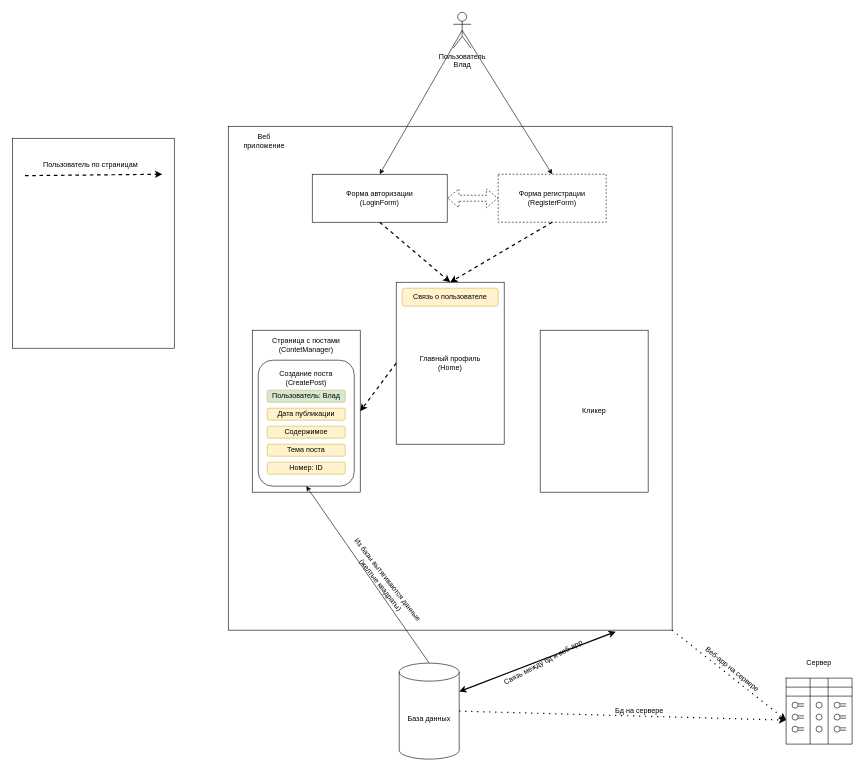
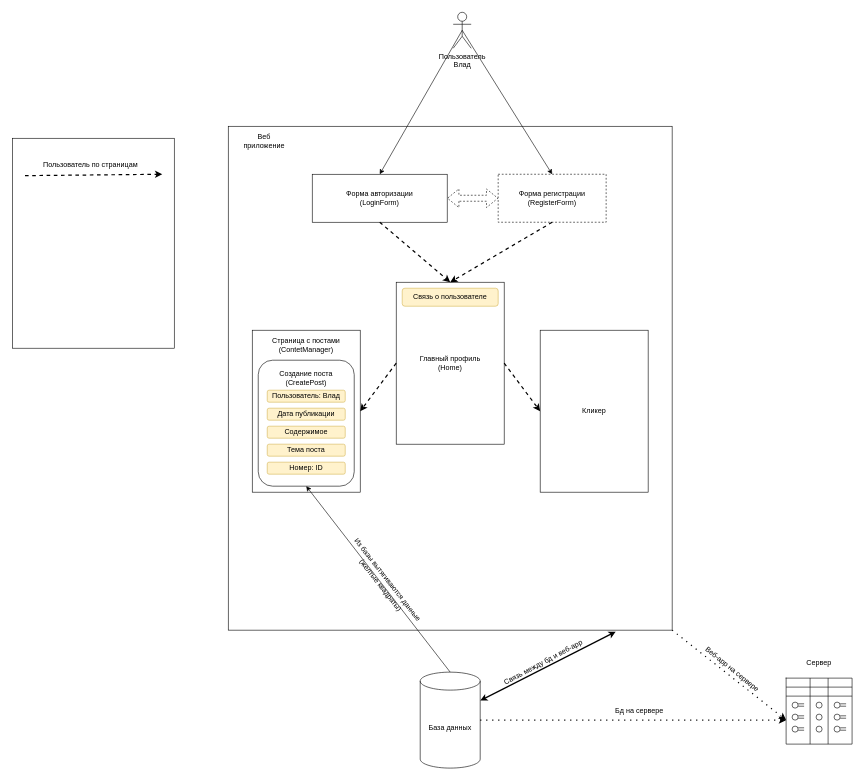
  <mxCell id="0" />
  <mxCell id="1" parent="0" />
  <mxCell id="2" value="" style="rounded=0;whiteSpace=wrap;html=1;" parent="1" vertex="1"><mxGeometry x="380" y="210" width="740" height="840" as="geometry" /></mxCell>
  <mxCell id="3" value="Главный профиль&lt;br&gt;&lt;div&gt;(Home)&lt;/div&gt;" style="rounded=0;whiteSpace=wrap;html=1;" parent="1" vertex="1"><mxGeometry x="660" y="470" width="180" height="270" as="geometry" /></mxCell>
  <mxCell id="4" value="&lt;div&gt;Форма авторизации&lt;br&gt;&lt;/div&gt;&lt;div&gt;(LoginForm)&lt;br&gt;&lt;/div&gt;" style="rounded=0;whiteSpace=wrap;html=1;" parent="1" vertex="1"><mxGeometry x="520" y="290" width="225" height="80" as="geometry" /></mxCell>
  <mxCell id="5" value="&lt;div&gt;Форма регистрации&lt;/div&gt;&lt;div&gt;(RegisterForm)&lt;br&gt;&lt;/div&gt;" style="rounded=0;whiteSpace=wrap;html=1;dashed=1;" parent="1" vertex="1"><mxGeometry x="830" y="290" width="180" height="80" as="geometry" /></mxCell>
  <mxCell id="6" value="" style="shape=flexArrow;endArrow=classic;startArrow=classic;html=1;rounded=0;exitX=1;exitY=0.5;exitDx=0;exitDy=0;entryX=0;entryY=0.5;entryDx=0;entryDy=0;dashed=1;" parent="1" source="4" target="5" edge="1"><mxGeometry width="100" height="100" relative="1" as="geometry"><mxPoint x="670" y="500" as="sourcePoint" /><mxPoint x="770" y="400" as="targetPoint" /></mxGeometry></mxCell>
  <mxCell id="7" value="" style="endArrow=classic;html=1;rounded=0;exitX=0.5;exitY=1;exitDx=0;exitDy=0;entryX=0.5;entryY=0;entryDx=0;entryDy=0;dashed=1;strokeWidth=2;" parent="1" source="4" target="3" edge="1"><mxGeometry width="50" height="50" relative="1" as="geometry"><mxPoint x="690" y="470" as="sourcePoint" /><mxPoint x="740" y="420" as="targetPoint" /></mxGeometry></mxCell>
  <mxCell id="8" value="" style="endArrow=classic;html=1;rounded=0;exitX=0.5;exitY=1;exitDx=0;exitDy=0;entryX=0.5;entryY=0;entryDx=0;entryDy=0;dashed=1;strokeWidth=2;" parent="1" source="5" target="3" edge="1"><mxGeometry width="50" height="50" relative="1" as="geometry"><mxPoint x="900" y="460" as="sourcePoint" /><mxPoint x="950" y="410" as="targetPoint" /></mxGeometry></mxCell>
  <mxCell id="9" value="Пользователь&lt;br&gt;Влад" style="shape=umlActor;verticalLabelPosition=bottom;verticalAlign=top;html=1;outlineConnect=0;" parent="1" vertex="1"><mxGeometry x="755" y="20" width="30" height="60" as="geometry" /></mxCell>
  <mxCell id="10" value="" style="endArrow=classic;html=1;rounded=0;exitX=0.5;exitY=0.5;exitDx=0;exitDy=0;exitPerimeter=0;entryX=0.5;entryY=0;entryDx=0;entryDy=0;" parent="1" source="9" target="4" edge="1"><mxGeometry width="50" height="50" relative="1" as="geometry"><mxPoint x="690" y="470" as="sourcePoint" /><mxPoint x="740" y="420" as="targetPoint" /></mxGeometry></mxCell>
  <mxCell id="11" value="" style="endArrow=classic;html=1;rounded=0;exitX=0.5;exitY=0.5;exitDx=0;exitDy=0;exitPerimeter=0;entryX=0.5;entryY=0;entryDx=0;entryDy=0;" parent="1" source="9" target="5" edge="1"><mxGeometry width="50" height="50" relative="1" as="geometry"><mxPoint x="774" y="260" as="sourcePoint" /><mxPoint x="620" y="300" as="targetPoint" /></mxGeometry></mxCell>
  <mxCell id="12" value="" style="rounded=0;whiteSpace=wrap;html=1;" parent="1" vertex="1"><mxGeometry x="420" y="550" width="180" height="270" as="geometry" /></mxCell>
- <mxCell id="13" value="База данных" style="shape=cylinder3;whiteSpace=wrap;html=1;boundedLbl=1;backgroundOutline=1;size=15;" parent="1" vertex="1"><mxGeometry x="665" y="1105" width="100" height="160" as="geometry" /></mxCell>
+ <mxCell id="13" value="База данных" style="shape=cylinder3;whiteSpace=wrap;html=1;boundedLbl=1;backgroundOutline=1;size=15;" parent="1" vertex="1"><mxGeometry x="700" y="1120" width="100" height="160" as="geometry" /></mxCell>
  <mxCell id="14" value="" style="shape=table;startSize=0;container=1;collapsible=0;childLayout=tableLayout;fontSize=16;" parent="1" vertex="1"><mxGeometry x="1310" y="1130" width="110" height="110" as="geometry" /></mxCell>
  <mxCell id="15" value="" style="shape=tableRow;horizontal=0;startSize=0;swimlaneHead=0;swimlaneBody=0;strokeColor=inherit;top=0;left=0;bottom=0;right=0;collapsible=0;dropTarget=0;fillColor=none;points=[[0,0.5],[1,0.5]];portConstraint=eastwest;fontSize=16;" parent="14" vertex="1"><mxGeometry width="110" height="15" as="geometry" /></mxCell>
  <mxCell id="16" value="" style="shape=partialRectangle;html=1;whiteSpace=wrap;connectable=0;strokeColor=inherit;overflow=hidden;fillColor=none;top=0;left=0;bottom=0;right=0;pointerEvents=1;fontSize=16;" parent="15" vertex="1"><mxGeometry width="40" height="15" as="geometry"><mxRectangle width="40" height="15" as="alternateBounds" /></mxGeometry></mxCell>
  <mxCell id="17" value="" style="shape=partialRectangle;html=1;whiteSpace=wrap;connectable=0;strokeColor=inherit;overflow=hidden;fillColor=none;top=0;left=0;bottom=0;right=0;pointerEvents=1;fontSize=16;" parent="15" vertex="1"><mxGeometry x="40" width="30" height="15" as="geometry"><mxRectangle width="30" height="15" as="alternateBounds" /></mxGeometry></mxCell>
  <mxCell id="18" value="" style="shape=partialRectangle;html=1;whiteSpace=wrap;connectable=0;strokeColor=inherit;overflow=hidden;fillColor=none;top=0;left=0;bottom=0;right=0;pointerEvents=1;fontSize=16;" parent="15" vertex="1"><mxGeometry x="70" width="40" height="15" as="geometry"><mxRectangle width="40" height="15" as="alternateBounds" /></mxGeometry></mxCell>
  <mxCell id="19" value="" style="shape=tableRow;horizontal=0;startSize=0;swimlaneHead=0;swimlaneBody=0;strokeColor=inherit;top=0;left=0;bottom=0;right=0;collapsible=0;dropTarget=0;fillColor=none;points=[[0,0.5],[1,0.5]];portConstraint=eastwest;fontSize=16;" parent="14" vertex="1"><mxGeometry y="15" width="110" height="15" as="geometry" /></mxCell>
  <mxCell id="20" value="" style="shape=partialRectangle;html=1;whiteSpace=wrap;connectable=0;strokeColor=inherit;overflow=hidden;fillColor=none;top=0;left=0;bottom=0;right=0;pointerEvents=1;fontSize=16;" parent="19" vertex="1"><mxGeometry width="40" height="15" as="geometry"><mxRectangle width="40" height="15" as="alternateBounds" /></mxGeometry></mxCell>
  <mxCell id="21" value="" style="shape=partialRectangle;html=1;whiteSpace=wrap;connectable=0;strokeColor=inherit;overflow=hidden;fillColor=none;top=0;left=0;bottom=0;right=0;pointerEvents=1;fontSize=16;" parent="19" vertex="1"><mxGeometry x="40" width="30" height="15" as="geometry"><mxRectangle width="30" height="15" as="alternateBounds" /></mxGeometry></mxCell>
  <mxCell id="22" value="" style="shape=partialRectangle;html=1;whiteSpace=wrap;connectable=0;strokeColor=inherit;overflow=hidden;fillColor=none;top=0;left=0;bottom=0;right=0;pointerEvents=1;fontSize=16;" parent="19" vertex="1"><mxGeometry x="70" width="40" height="15" as="geometry"><mxRectangle width="40" height="15" as="alternateBounds" /></mxGeometry></mxCell>
  <mxCell id="23" value="" style="shape=tableRow;horizontal=0;startSize=0;swimlaneHead=0;swimlaneBody=0;strokeColor=inherit;top=0;left=0;bottom=0;right=0;collapsible=0;dropTarget=0;fillColor=none;points=[[0,0.5],[1,0.5]];portConstraint=eastwest;fontSize=16;" parent="14" vertex="1"><mxGeometry y="30" width="110" height="80" as="geometry" /></mxCell>
  <mxCell id="24" value="" style="shape=partialRectangle;html=1;whiteSpace=wrap;connectable=0;strokeColor=inherit;overflow=hidden;fillColor=none;top=0;left=0;bottom=0;right=0;pointerEvents=1;fontSize=16;" parent="23" vertex="1"><mxGeometry width="40" height="80" as="geometry"><mxRectangle width="40" height="80" as="alternateBounds" /></mxGeometry></mxCell>
  <mxCell id="25" value="" style="shape=partialRectangle;html=1;whiteSpace=wrap;connectable=0;strokeColor=inherit;overflow=hidden;fillColor=none;top=0;left=0;bottom=0;right=0;pointerEvents=1;fontSize=16;" parent="23" vertex="1"><mxGeometry x="40" width="30" height="80" as="geometry"><mxRectangle width="30" height="80" as="alternateBounds" /></mxGeometry></mxCell>
  <mxCell id="26" value="" style="shape=partialRectangle;html=1;whiteSpace=wrap;connectable=0;strokeColor=inherit;overflow=hidden;fillColor=none;top=0;left=0;bottom=0;right=0;pointerEvents=1;fontSize=16;" parent="23" vertex="1"><mxGeometry x="70" width="40" height="80" as="geometry"><mxRectangle width="40" height="80" as="alternateBounds" /></mxGeometry></mxCell>
  <mxCell id="27" value="" style="ellipse;whiteSpace=wrap;html=1;" parent="1" vertex="1"><mxGeometry x="1390" y="1170" width="10" height="10" as="geometry" /></mxCell>
  <mxCell id="28" value="" style="ellipse;whiteSpace=wrap;html=1;" parent="1" vertex="1"><mxGeometry x="1390" y="1190" width="10" height="10" as="geometry" /></mxCell>
  <mxCell id="29" value="" style="ellipse;whiteSpace=wrap;html=1;" parent="1" vertex="1"><mxGeometry x="1390" y="1210" width="10" height="10" as="geometry" /></mxCell>
  <mxCell id="30" value="" style="ellipse;whiteSpace=wrap;html=1;" parent="1" vertex="1"><mxGeometry x="1360" y="1170" width="10" height="10" as="geometry" /></mxCell>
  <mxCell id="31" value="" style="ellipse;whiteSpace=wrap;html=1;" parent="1" vertex="1"><mxGeometry x="1360" y="1190" width="10" height="10" as="geometry" /></mxCell>
  <mxCell id="32" value="" style="ellipse;whiteSpace=wrap;html=1;" parent="1" vertex="1"><mxGeometry x="1360" y="1210" width="10" height="10" as="geometry" /></mxCell>
  <mxCell id="33" value="" style="ellipse;whiteSpace=wrap;html=1;" parent="1" vertex="1"><mxGeometry x="1320" y="1170" width="10" height="10" as="geometry" /></mxCell>
  <mxCell id="34" value="" style="ellipse;whiteSpace=wrap;html=1;" parent="1" vertex="1"><mxGeometry x="1320" y="1190" width="10" height="10" as="geometry" /></mxCell>
  <mxCell id="35" value="" style="ellipse;whiteSpace=wrap;html=1;" parent="1" vertex="1"><mxGeometry x="1320" y="1210" width="10" height="10" as="geometry" /></mxCell>
  <mxCell id="36" value="" style="shape=link;html=1;rounded=0;" parent="1" edge="1"><mxGeometry width="100" relative="1" as="geometry"><mxPoint x="1330" y="1174.83" as="sourcePoint" /><mxPoint x="1340" y="1174.83" as="targetPoint" /></mxGeometry></mxCell>
  <mxCell id="37" value="" style="shape=link;html=1;rounded=0;" parent="1" edge="1"><mxGeometry width="100" relative="1" as="geometry"><mxPoint x="1330" y="1194.83" as="sourcePoint" /><mxPoint x="1340" y="1194.83" as="targetPoint" /></mxGeometry></mxCell>
  <mxCell id="38" value="" style="shape=link;html=1;rounded=0;" parent="1" edge="1"><mxGeometry width="100" relative="1" as="geometry"><mxPoint x="1330" y="1214.83" as="sourcePoint" /><mxPoint x="1340" y="1214.83" as="targetPoint" /></mxGeometry></mxCell>
  <mxCell id="39" value="" style="shape=link;html=1;rounded=0;" parent="1" edge="1"><mxGeometry width="100" relative="1" as="geometry"><mxPoint x="1400" y="1214.83" as="sourcePoint" /><mxPoint x="1410" y="1214.83" as="targetPoint" /></mxGeometry></mxCell>
  <mxCell id="40" value="" style="shape=link;html=1;rounded=0;" parent="1" edge="1"><mxGeometry width="100" relative="1" as="geometry"><mxPoint x="1400" y="1194.83" as="sourcePoint" /><mxPoint x="1410" y="1194.83" as="targetPoint" /></mxGeometry></mxCell>
  <mxCell id="41" value="" style="shape=link;html=1;rounded=0;" parent="1" edge="1"><mxGeometry width="100" relative="1" as="geometry"><mxPoint x="1400" y="1174.83" as="sourcePoint" /><mxPoint x="1410" y="1174.83" as="targetPoint" /></mxGeometry></mxCell>
  <mxCell id="42" value="Веб приложение" style="text;html=1;align=center;verticalAlign=middle;whiteSpace=wrap;rounded=0;" parent="1" vertex="1"><mxGeometry x="410" y="220" width="60" height="30" as="geometry" /></mxCell>
  <mxCell id="43" value="Сервер" style="text;html=1;align=center;verticalAlign=middle;whiteSpace=wrap;rounded=0;" parent="1" vertex="1"><mxGeometry x="1335" y="1090" width="60" height="30" as="geometry" /></mxCell>
  <mxCell id="44" value="" style="endArrow=classic;html=1;rounded=0;entryX=0;entryY=0.5;entryDx=0;entryDy=0;strokeWidth=2;exitX=1;exitY=1;exitDx=0;exitDy=0;dashed=1;dashPattern=1 4;" parent="1" source="2" target="23" edge="1"><mxGeometry width="50" height="50" relative="1" as="geometry"><mxPoint x="1120" y="430" as="sourcePoint" /><mxPoint x="1170" y="380" as="targetPoint" /></mxGeometry></mxCell>
  <mxCell id="45" value="" style="endArrow=classic;html=1;rounded=0;exitX=1;exitY=0.5;exitDx=0;exitDy=0;exitPerimeter=0;entryX=0;entryY=0.5;entryDx=0;entryDy=0;strokeWidth=2;dashed=1;dashPattern=1 4;" parent="1" source="13" target="23" edge="1"><mxGeometry width="50" height="50" relative="1" as="geometry"><mxPoint x="1310" y="620" as="sourcePoint" /><mxPoint x="1360" y="570" as="targetPoint" /></mxGeometry></mxCell>
  <mxCell id="46" value="" style="endArrow=classic;startArrow=classic;html=1;rounded=0;entryX=0.873;entryY=1.003;entryDx=0;entryDy=0;exitX=1;exitY=0;exitDx=0;exitDy=47.5;exitPerimeter=0;strokeWidth=2;entryPerimeter=0;" parent="1" source="13" target="2" edge="1"><mxGeometry width="50" height="50" relative="1" as="geometry"><mxPoint x="1130" y="620" as="sourcePoint" /><mxPoint x="1180" y="570" as="targetPoint" /></mxGeometry></mxCell>
  <mxCell id="47" value="" style="endArrow=classic;html=1;rounded=0;exitX=0;exitY=0.5;exitDx=0;exitDy=0;dashed=1;entryX=1;entryY=0.5;entryDx=0;entryDy=0;strokeWidth=2;" parent="1" source="3" target="12" edge="1"><mxGeometry width="50" height="50" relative="1" as="geometry"><mxPoint x="660" y="690" as="sourcePoint" /><mxPoint x="710" y="640" as="targetPoint" /></mxGeometry></mxCell>
  <mxCell id="48" value="" style="rounded=1;whiteSpace=wrap;html=1;" parent="1" vertex="1"><mxGeometry x="430" y="600" width="160" height="210" as="geometry" /></mxCell>
  <mxCell id="49" value="&lt;div&gt;Страница с постами&lt;/div&gt;&lt;div&gt;(ContetManager)&lt;br&gt;&lt;/div&gt;" style="text;html=1;align=center;verticalAlign=middle;whiteSpace=wrap;rounded=0;" parent="1" vertex="1"><mxGeometry x="440" y="560" width="140" height="30" as="geometry" /></mxCell>
  <mxCell id="50" value="Связь о пользователе" style="rounded=1;whiteSpace=wrap;html=1;fillColor=#fff2cc;strokeColor=#d6b656;" parent="1" vertex="1"><mxGeometry x="670" y="480" width="160" height="30" as="geometry" /></mxCell>
- <mxCell id="51" value="Пользователь: Влад" style="rounded=1;whiteSpace=wrap;html=1;fillColor=#d5e8d4;strokeColor=#d6b656;" parent="1" vertex="1"><mxGeometry x="445" y="650" width="130" height="20" as="geometry" /></mxCell>
+ <mxCell id="51" value="Пользователь: Влад" style="rounded=1;whiteSpace=wrap;html=1;fillColor=#fff2cc;strokeColor=#d6b656;" parent="1" vertex="1"><mxGeometry x="445" y="650" width="130" height="20" as="geometry" /></mxCell>
  <mxCell id="52" value="Дата публикации" style="rounded=1;whiteSpace=wrap;html=1;fillColor=#fff2cc;strokeColor=#d6b656;" parent="1" vertex="1"><mxGeometry x="445" y="680" width="130" height="20" as="geometry" /></mxCell>
  <mxCell id="53" value="Содержимое" style="rounded=1;whiteSpace=wrap;html=1;fillColor=#fff2cc;strokeColor=#d6b656;" parent="1" vertex="1"><mxGeometry x="445" y="710" width="130" height="20" as="geometry" /></mxCell>
  <mxCell id="54" value="&lt;div&gt;Создание поста&lt;/div&gt;&lt;div&gt;(CreatePost)&lt;br&gt;&lt;/div&gt;" style="text;html=1;align=center;verticalAlign=middle;whiteSpace=wrap;rounded=0;" parent="1" vertex="1"><mxGeometry x="450" y="615" width="120" height="30" as="geometry" /></mxCell>
  <mxCell id="55" value="Кликер" style="rounded=0;whiteSpace=wrap;html=1;" vertex="1" parent="1"><mxGeometry x="900" y="550" width="180" height="270" as="geometry" /></mxCell>
+ <mxCell id="56" value="" style="endArrow=classic;html=1;rounded=0;exitX=1;exitY=0.5;exitDx=0;exitDy=0;entryX=0;entryY=0.5;entryDx=0;entryDy=0;dashed=1;strokeWidth=2;" edge="1" parent="1" source="3" target="55"><mxGeometry width="50" height="50" relative="1" as="geometry"><mxPoint x="690" y="615" as="sourcePoint" /><mxPoint x="610" y="695" as="targetPoint" /></mxGeometry></mxCell>
  <mxCell id="57" value="Номер: ID" style="rounded=1;whiteSpace=wrap;html=1;fillColor=#fff2cc;strokeColor=#d6b656;" vertex="1" parent="1"><mxGeometry x="445" y="770" width="130" height="20" as="geometry" /></mxCell>
  <mxCell id="58" value="Тема поста" style="rounded=1;whiteSpace=wrap;html=1;fillColor=#fff2cc;strokeColor=#d6b656;" vertex="1" parent="1"><mxGeometry x="445" y="740" width="130" height="20" as="geometry" /></mxCell>
  <mxCell id="59" value="" style="endArrow=classic;html=1;rounded=0;exitX=0.5;exitY=0;exitDx=0;exitDy=0;exitPerimeter=0;" edge="1" parent="1" source="13"><mxGeometry width="50" height="50" relative="1" as="geometry"><mxPoint x="750" y="1120" as="sourcePoint" /><mxPoint x="510" y="810" as="targetPoint" /></mxGeometry></mxCell>
  <mxCell id="60" value="&lt;div&gt;Из базы вытягиваются данные&lt;/div&gt;&lt;div&gt;(желтые квадраты)&lt;br&gt; &lt;/div&gt;" style="text;html=1;align=center;verticalAlign=middle;resizable=0;points=[];autosize=1;strokeColor=none;fillColor=none;rotation=52;" parent="1" vertex="1"><mxGeometry x="540" y="950" width="200" height="40" as="geometry" /></mxCell>
  <mxCell id="61" value="Связь между бд и веб-app" style="text;html=1;align=center;verticalAlign=middle;resizable=0;points=[];autosize=1;strokeColor=none;fillColor=none;rotation=332;" vertex="1" parent="1"><mxGeometry x="820" y="1089" width="170" height="30" as="geometry" /></mxCell>
  <mxCell id="62" value="Бд на сервере" style="text;html=1;align=center;verticalAlign=middle;resizable=0;points=[];autosize=1;strokeColor=none;fillColor=none;" vertex="1" parent="1"><mxGeometry x="1010" y="1170" width="110" height="30" as="geometry" /></mxCell>
  <mxCell id="63" value="Веб-app на сервере" style="text;html=1;align=center;verticalAlign=middle;resizable=0;points=[];autosize=1;strokeColor=none;fillColor=none;rotation=39;" vertex="1" parent="1"><mxGeometry x="1150" y="1100" width="140" height="30" as="geometry" /></mxCell>
  <mxCell id="64" value="" style="rounded=0;whiteSpace=wrap;html=1;" vertex="1" parent="1"><mxGeometry x="20" y="230" width="270" height="350" as="geometry" /></mxCell>
  <mxCell id="65" value="" style="endArrow=classic;html=1;rounded=0;dashed=1;strokeWidth=2;exitX=-0.044;exitY=1.078;exitDx=0;exitDy=0;exitPerimeter=0;" edge="1" parent="1" source="66"><mxGeometry width="50" height="50" relative="1" as="geometry"><mxPoint x="30" y="290" as="sourcePoint" /><mxPoint x="270" y="290" as="targetPoint" /></mxGeometry></mxCell>
  <mxCell id="66" value="Пользователь по страницам" style="text;html=1;align=center;verticalAlign=middle;resizable=0;points=[];autosize=1;strokeColor=none;fillColor=none;" vertex="1" parent="1"><mxGeometry x="50" y="260" width="200" height="30" as="geometry" /></mxCell>
